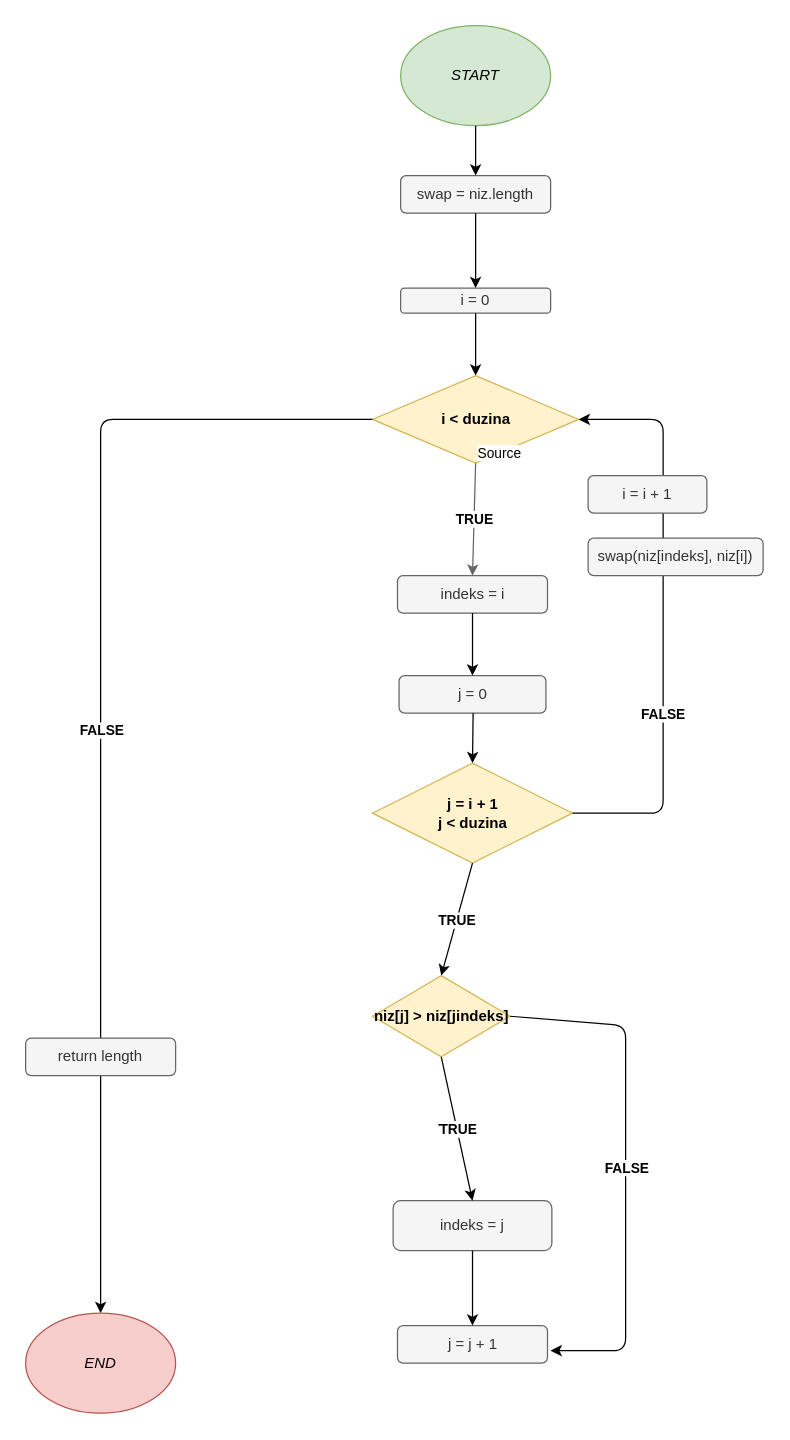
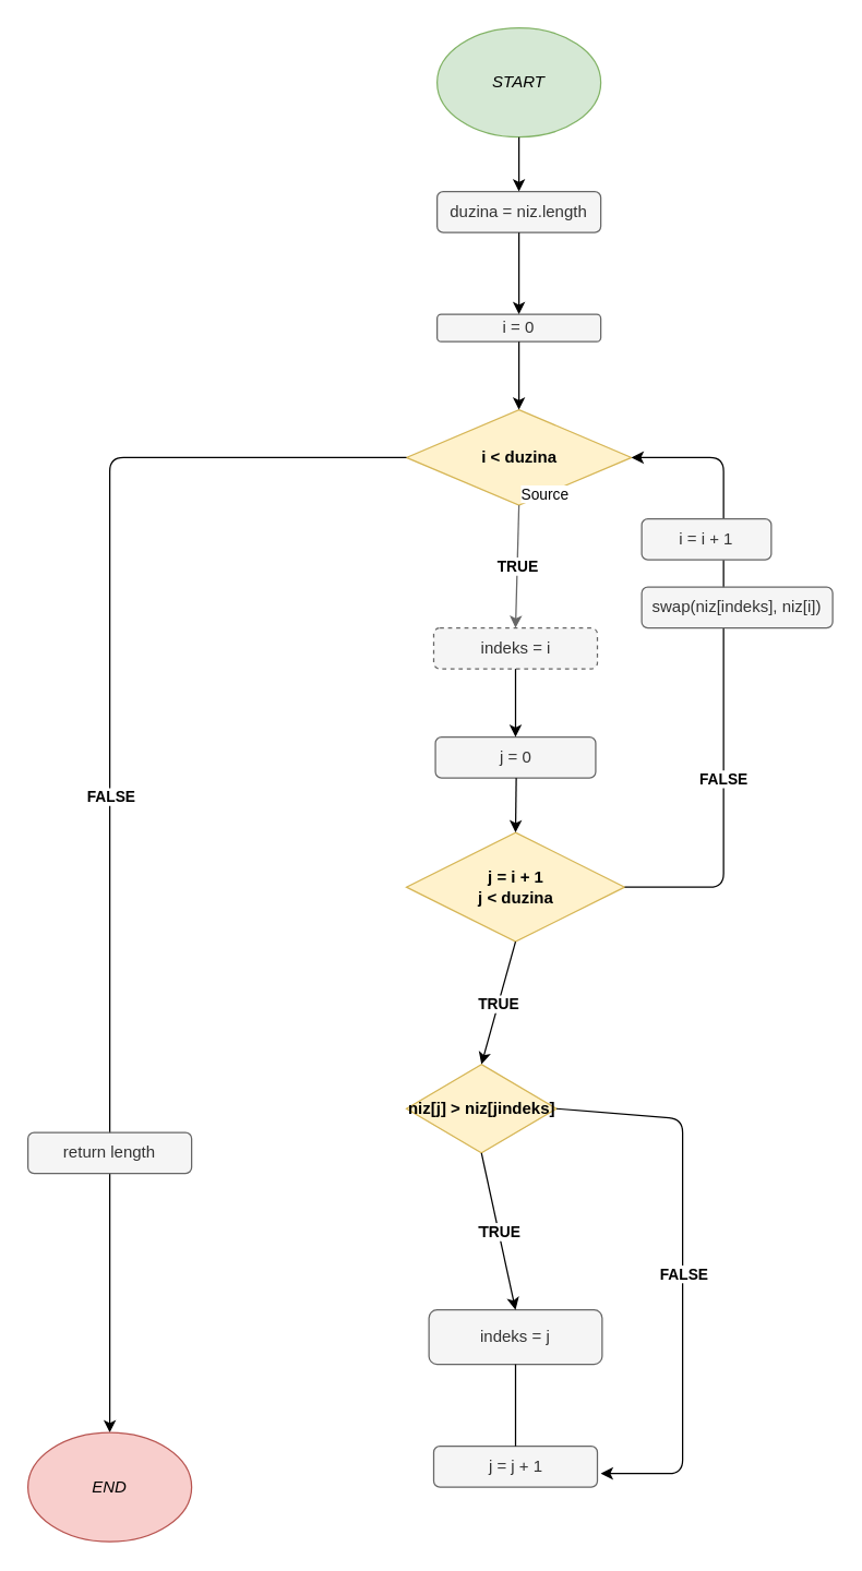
  <mxCell id="0" />
  <mxCell id="1" parent="0" />
  <mxCell id="2" value="&lt;i&gt;START&lt;/i&gt;" style="ellipse;whiteSpace=wrap;html=1;fillColor=#d5e8d4;strokeColor=#82b366;" parent="1" vertex="1"><mxGeometry x="320" y="20" width="120" height="80" as="geometry" /></mxCell>
- <mxCell id="3" value="swap = niz.length" style="rounded=1;whiteSpace=wrap;html=1;fillColor=#f5f5f5;strokeColor=#666666;fontColor=#333333;" parent="1" vertex="1"><mxGeometry x="320" y="140" width="120" height="30" as="geometry" /></mxCell>
+ <mxCell id="3" value="duzina = niz.length" style="rounded=1;whiteSpace=wrap;html=1;fillColor=#f5f5f5;strokeColor=#666666;fontColor=#333333;" parent="1" vertex="1"><mxGeometry x="320" y="140" width="120" height="30" as="geometry" /></mxCell>
  <mxCell id="4" value="i = 0" style="rounded=1;whiteSpace=wrap;html=1;fillColor=#f5f5f5;strokeColor=#666666;fontColor=#333333;" parent="1" vertex="1"><mxGeometry x="320" y="230" width="120" height="20" as="geometry" /></mxCell>
  <mxCell id="5" value="&lt;b&gt;i &amp;lt; duzina&lt;/b&gt;" style="rhombus;whiteSpace=wrap;html=1;fillColor=#fff2cc;strokeColor=#d6b656;" parent="1" vertex="1"><mxGeometry x="297.5" y="300" width="165" height="70" as="geometry" /></mxCell>
  <mxCell id="6" value="j = 0" style="rounded=1;whiteSpace=wrap;html=1;fillColor=#f5f5f5;strokeColor=#666666;fontColor=#333333;" parent="1" vertex="1"><mxGeometry x="318.75" y="540" width="117.5" height="30" as="geometry" /></mxCell>
  <mxCell id="7" value="&lt;b&gt;j = i + 1&lt;br&gt;j &amp;lt; duzina&lt;br&gt;&lt;/b&gt;" style="rhombus;whiteSpace=wrap;html=1;fillColor=#fff2cc;strokeColor=#d6b656;" parent="1" vertex="1"><mxGeometry x="297.5" y="610" width="160" height="80" as="geometry" /></mxCell>
  <mxCell id="8" value="&lt;b&gt;niz[j] &amp;gt; niz[jindeks]&lt;/b&gt;" style="rhombus;whiteSpace=wrap;html=1;fillColor=#fff2cc;strokeColor=#d6b656;" parent="1" vertex="1"><mxGeometry x="297.5" y="780" width="110" height="65" as="geometry" /></mxCell>
  <mxCell id="9" value="indeks = j" style="rounded=1;whiteSpace=wrap;html=1;fillColor=#f5f5f5;strokeColor=#666666;fontColor=#333333;" parent="1" vertex="1"><mxGeometry x="314" y="960" width="127" height="40" as="geometry" /></mxCell>
  <mxCell id="10" value="" style="endArrow=classic;html=1;exitX=0;exitY=0.5;exitDx=0;exitDy=0;entryX=0.5;entryY=0;entryDx=0;entryDy=0;" parent="1" source="5" target="12" edge="1"><mxGeometry relative="1" as="geometry"><mxPoint x="270" y="249.5" as="sourcePoint" /><mxPoint x="530" y="590" as="targetPoint" /><Array as="points"><mxPoint x="80" y="335" /></Array></mxGeometry></mxCell>
  <mxCell id="11" value="&lt;b&gt;FALSE&lt;/b&gt;" style="edgeLabel;resizable=0;html=1;align=center;verticalAlign=middle;" parent="10" connectable="0" vertex="1"><mxGeometry relative="1" as="geometry" /></mxCell>
  <mxCell id="12" value="&lt;i&gt;END&lt;/i&gt;" style="ellipse;whiteSpace=wrap;html=1;fillColor=#f8cecc;strokeColor=#b85450;" parent="1" vertex="1"><mxGeometry x="20" y="1050" width="120" height="80" as="geometry" /></mxCell>
  <mxCell id="13" value="j = j + 1" style="rounded=1;whiteSpace=wrap;html=1;fillColor=#f5f5f5;strokeColor=#666666;fontColor=#333333;" parent="1" vertex="1"><mxGeometry x="317.5" y="1060" width="120" height="30" as="geometry" /></mxCell>
  <mxCell id="14" value="" style="endArrow=classic;html=1;exitX=0.5;exitY=1;exitDx=0;exitDy=0;entryX=0.5;entryY=0;entryDx=0;entryDy=0;" parent="1" source="2" target="3" edge="1"><mxGeometry width="50" height="50" relative="1" as="geometry"><mxPoint x="370" y="310" as="sourcePoint" /><mxPoint x="377" y="150" as="targetPoint" /></mxGeometry></mxCell>
  <mxCell id="15" value="" style="endArrow=classic;html=1;exitX=0.5;exitY=1;exitDx=0;exitDy=0;entryX=0.5;entryY=0;entryDx=0;entryDy=0;" parent="1" source="4" target="5" edge="1"><mxGeometry width="50" height="50" relative="1" as="geometry"><mxPoint x="370" y="310" as="sourcePoint" /><mxPoint x="420" y="260" as="targetPoint" /></mxGeometry></mxCell>
  <mxCell id="16" value="" style="endArrow=classic;html=1;exitX=0.5;exitY=1;exitDx=0;exitDy=0;" parent="1" source="3" target="4" edge="1"><mxGeometry width="50" height="50" relative="1" as="geometry"><mxPoint x="370" y="310" as="sourcePoint" /><mxPoint x="420" y="260" as="targetPoint" /></mxGeometry></mxCell>
  <mxCell id="17" value="" style="endArrow=classic;html=1;entryX=0.5;entryY=0;entryDx=0;entryDy=0;" parent="1" target="7" edge="1"><mxGeometry width="50" height="50" relative="1" as="geometry"><mxPoint x="378" y="570" as="sourcePoint" /><mxPoint x="420" y="560" as="targetPoint" /></mxGeometry></mxCell>
- <mxCell id="18" value="" style="endArrow=classic;html=1;exitX=0.5;exitY=1;exitDx=0;exitDy=0;entryX=0.5;entryY=0;entryDx=0;entryDy=0;" parent="1" source="9" target="13" edge="1"><mxGeometry width="50" height="50" relative="1" as="geometry"><mxPoint x="370" y="910" as="sourcePoint" /><mxPoint x="420" y="860" as="targetPoint" /></mxGeometry></mxCell>
+ <mxCell id="18" value="" style="endArrow=none;html=1;exitX=0.5;exitY=1;exitDx=0;exitDy=0;entryX=0.5;entryY=0;entryDx=0;entryDy=0;" parent="1" source="9" target="13" edge="1"><mxGeometry width="50" height="50" relative="1" as="geometry"><mxPoint x="370" y="910" as="sourcePoint" /><mxPoint x="420" y="860" as="targetPoint" /></mxGeometry></mxCell>
  <mxCell id="19" value="&lt;b&gt;TRUE&lt;/b&gt;" style="endArrow=classic;html=1;exitX=0.5;exitY=1;exitDx=0;exitDy=0;fillColor=#f5f5f5;strokeColor=#666666;entryX=0.5;entryY=0;entryDx=0;entryDy=0;" parent="1" source="5" target="30" edge="1"><mxGeometry relative="1" as="geometry"><mxPoint x="310" y="380" as="sourcePoint" /><mxPoint x="378" y="480" as="targetPoint" /></mxGeometry></mxCell>
  <mxCell id="20" value="&lt;b&gt;TRUE&lt;/b&gt;" style="edgeLabel;resizable=0;html=1;align=center;verticalAlign=middle;" parent="19" connectable="0" vertex="1"><mxGeometry relative="1" as="geometry" /></mxCell>
  <mxCell id="21" value="Source" style="edgeLabel;resizable=0;html=1;align=left;verticalAlign=bottom;" parent="19" connectable="0" vertex="1"><mxGeometry x="-1" relative="1" as="geometry" /></mxCell>
  <mxCell id="22" value="" style="endArrow=classic;html=1;exitX=0.5;exitY=1;exitDx=0;exitDy=0;entryX=0.5;entryY=0;entryDx=0;entryDy=0;" parent="1" source="7" target="8" edge="1"><mxGeometry relative="1" as="geometry"><mxPoint x="340" y="780" as="sourcePoint" /><mxPoint x="440" y="780" as="targetPoint" /></mxGeometry></mxCell>
  <mxCell id="23" value="&lt;b&gt;TRUE&lt;/b&gt;" style="edgeLabel;resizable=0;html=1;align=center;verticalAlign=middle;" parent="22" connectable="0" vertex="1"><mxGeometry relative="1" as="geometry" /></mxCell>
  <mxCell id="24" value="&lt;b&gt;TRUE&lt;/b&gt;" style="endArrow=classic;html=1;exitX=0.5;exitY=1;exitDx=0;exitDy=0;entryX=0.5;entryY=0;entryDx=0;entryDy=0;" parent="1" source="8" target="9" edge="1"><mxGeometry relative="1" as="geometry"><mxPoint x="340" y="880" as="sourcePoint" /><mxPoint x="440" y="880" as="targetPoint" /></mxGeometry></mxCell>
  <mxCell id="25" value="&lt;b&gt;TRUE&lt;/b&gt;" style="edgeLabel;resizable=0;html=1;align=center;verticalAlign=middle;" parent="24" connectable="0" vertex="1"><mxGeometry relative="1" as="geometry" /></mxCell>
  <mxCell id="26" value="" style="endArrow=classic;html=1;exitX=1;exitY=0.5;exitDx=0;exitDy=0;" parent="1" source="8" edge="1"><mxGeometry relative="1" as="geometry"><mxPoint x="340" y="880" as="sourcePoint" /><mxPoint x="440" y="1080" as="targetPoint" /><Array as="points"><mxPoint x="500" y="820" /><mxPoint x="500" y="1080" /></Array></mxGeometry></mxCell>
  <mxCell id="27" value="&lt;b&gt;FALSE&lt;/b&gt;" style="edgeLabel;resizable=0;html=1;align=center;verticalAlign=middle;" parent="26" connectable="0" vertex="1"><mxGeometry relative="1" as="geometry" /></mxCell>
  <mxCell id="28" value="&lt;b&gt;FALSE&lt;/b&gt;" style="endArrow=classic;html=1;exitX=1;exitY=0.5;exitDx=0;exitDy=0;entryX=1;entryY=0.5;entryDx=0;entryDy=0;" parent="1" source="7" target="5" edge="1"><mxGeometry x="-0.33" relative="1" as="geometry"><mxPoint x="340" y="580" as="sourcePoint" /><mxPoint x="560" y="360" as="targetPoint" /><Array as="points"><mxPoint x="530" y="650" /><mxPoint x="530" y="510" /><mxPoint x="530" y="335" /></Array><mxPoint as="offset" /></mxGeometry></mxCell>
  <mxCell id="29" value="i = i + 1" style="rounded=1;whiteSpace=wrap;html=1;fillColor=#f5f5f5;strokeColor=#666666;fontColor=#333333;" parent="1" vertex="1"><mxGeometry x="470" y="380" width="95" height="30" as="geometry" /></mxCell>
- <mxCell id="30" value="indeks = i" style="rounded=1;whiteSpace=wrap;html=1;fillColor=#f5f5f5;strokeColor=#666666;fontColor=#333333;" parent="1" vertex="1"><mxGeometry x="317.5" y="460" width="120" height="30" as="geometry" /></mxCell>
+ <mxCell id="30" value="indeks = i" style="rounded=1;whiteSpace=wrap;html=1;fillColor=#f5f5f5;strokeColor=#666666;fontColor=#333333;dashed=1;" parent="1" vertex="1"><mxGeometry x="317.5" y="460" width="120" height="30" as="geometry" /></mxCell>
  <mxCell id="31" value="" style="endArrow=classic;html=1;exitX=0.5;exitY=1;exitDx=0;exitDy=0;entryX=0.5;entryY=0;entryDx=0;entryDy=0;" parent="1" source="30" target="6" edge="1"><mxGeometry width="50" height="50" relative="1" as="geometry"><mxPoint x="370" y="600" as="sourcePoint" /><mxPoint x="420" y="550" as="targetPoint" /></mxGeometry></mxCell>
  <mxCell id="32" value="swap(niz[indeks], niz[i])" style="rounded=1;whiteSpace=wrap;html=1;fillColor=#f5f5f5;strokeColor=#666666;fontColor=#333333;" parent="1" vertex="1"><mxGeometry x="470" y="430" width="140" height="30" as="geometry" /></mxCell>
  <mxCell id="33" value="return length" style="rounded=1;whiteSpace=wrap;html=1;fillColor=#f5f5f5;strokeColor=#666666;fontColor=#333333;" vertex="1" parent="1"><mxGeometry x="20" y="830" width="120" height="30" as="geometry" /></mxCell>
